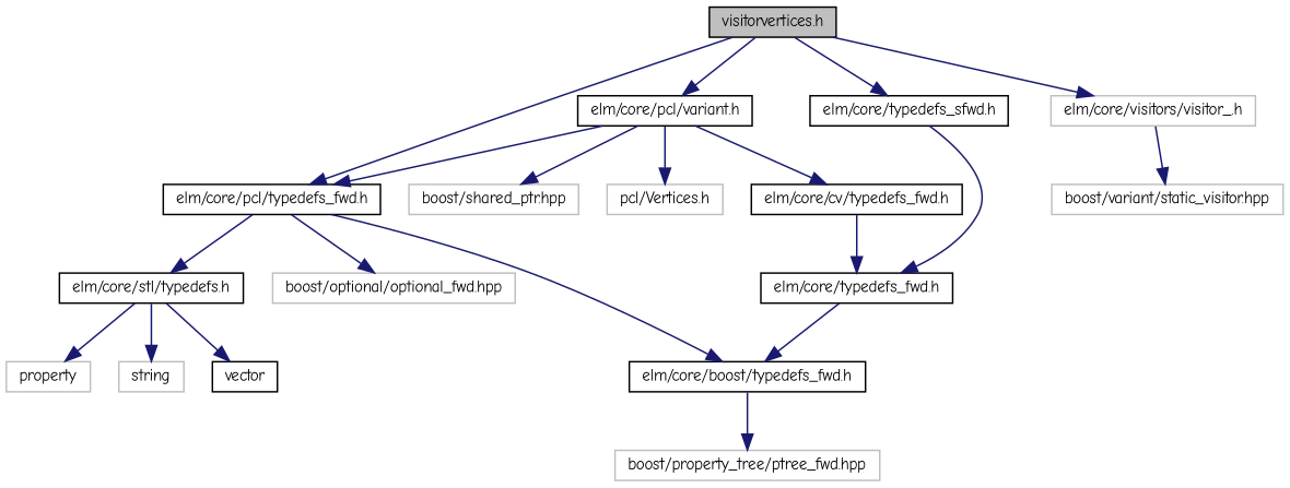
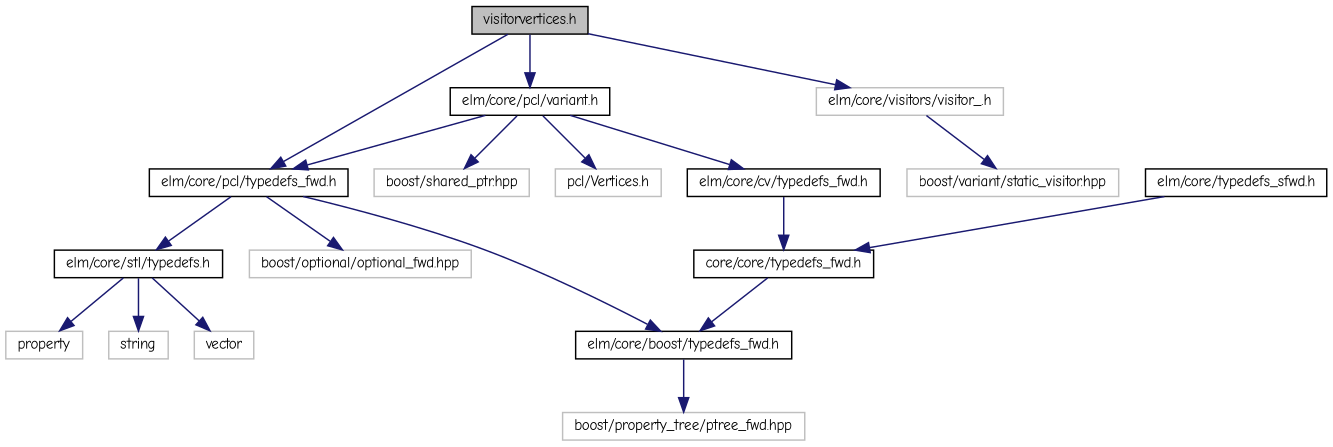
  digraph {
    fontname="Comic Neue"
    node [color=grey75 fillcolor=white fontname="Comic Neue" fontsize=10 shape=record style=filled]
    edge [color=midnightblue fontname="Comic Neue" fontsize=10 labelfontname=Helvetica labelfontsize=10 style=solid]
    n1 [color=black fillcolor=grey75 fontcolor=black height=0.2 label="visitorvertices.h" width=0.4]
    n2 [color=black height=0.2 label="elm/core/pcl/typedefs_fwd.h" width=0.4]
    n3 [color=black height=0.2 label="elm/core/pcl/variant.h" width=0.4]
    n4 [color=black height=0.2 label="elm/core/typedefs_sfwd.h" width=0.4]
    n5 [height=0.2 label="elm/core/visitors/visitor_.h" width=0.4]
    n6 [color=black height=0.2 label="elm/core/boost/typedefs_fwd.h" width=0.4]
    n7 [color=black height=0.2 label="elm/core/stl/typedefs.h" width=0.4]
    n8 [height=0.2 label="boost/optional/optional_fwd.hpp" width=0.4]
    n9 [height=0.2 label="boost/shared_ptr.hpp" width=0.4]
    n10 [height=0.2 label="pcl/Vertices.h" width=0.4]
    n11 [color=black height=0.2 label="elm/core/cv/typedefs_fwd.h" width=0.4]
-   n12 [color=black height=0.2 label="elm/core/typedefs_fwd.h" width=0.4]
+   n12 [color=black height=0.2 label="core/core/typedefs_fwd.h" width=0.4]
    n13 [height=0.2 label="boost/variant/static_visitor.hpp" width=0.4]
    n14 [height=0.2 label="boost/property_tree/ptree_fwd.hpp" width=0.4]
    n15 [height=0.2 label=property width=0.4]
    n16 [height=0.2 label=string width=0.4]
-   n17 [color=black height=0.2 label=vector width=0.4]
+   n17 [height=0.2 label=vector width=0.4]
    n1 -> n2
    n1 -> n3
-   n1 -> n4
    n1 -> n5
    n2 -> n6
    n2 -> n7
    n2 -> n8
    n3 -> n2
    n3 -> n9
    n3 -> n10
    n3 -> n11
    n4 -> n12
    n5 -> n13
    n6 -> n14
    n7 -> n15
    n7 -> n16
    n7 -> n17
    n11 -> n12
    n12 -> n6
  }
